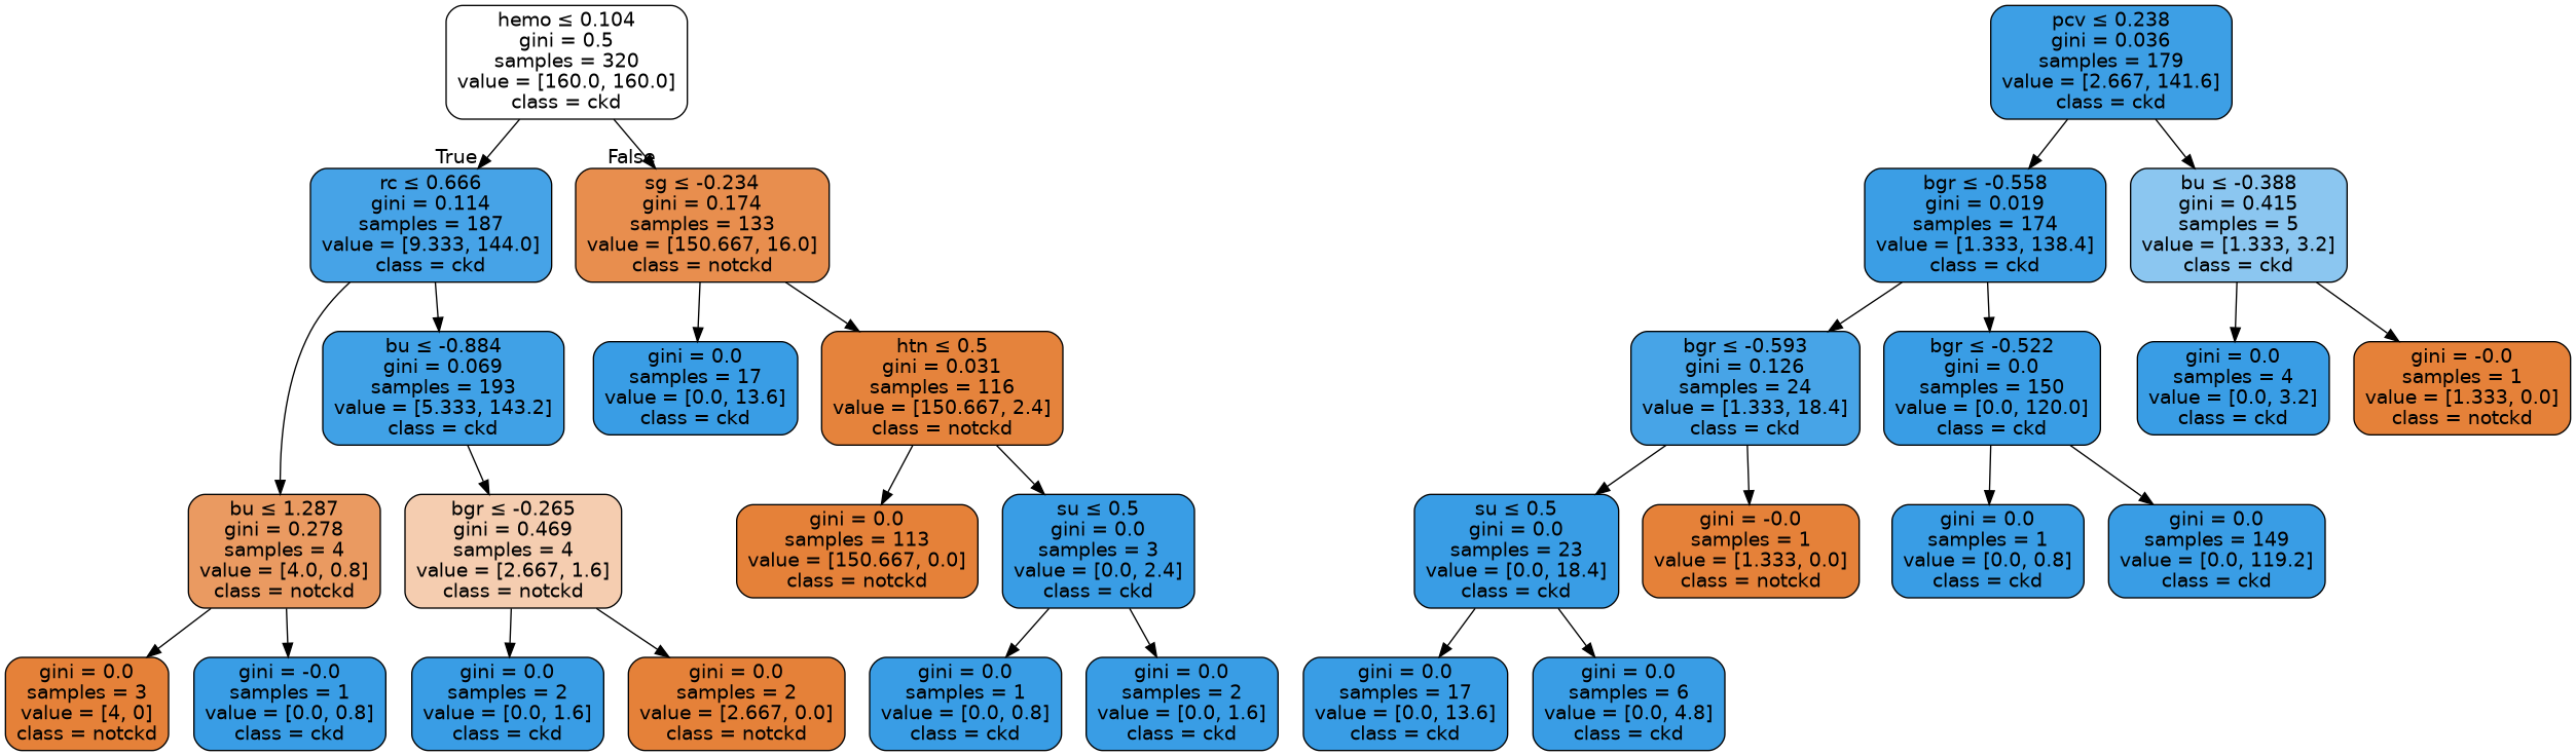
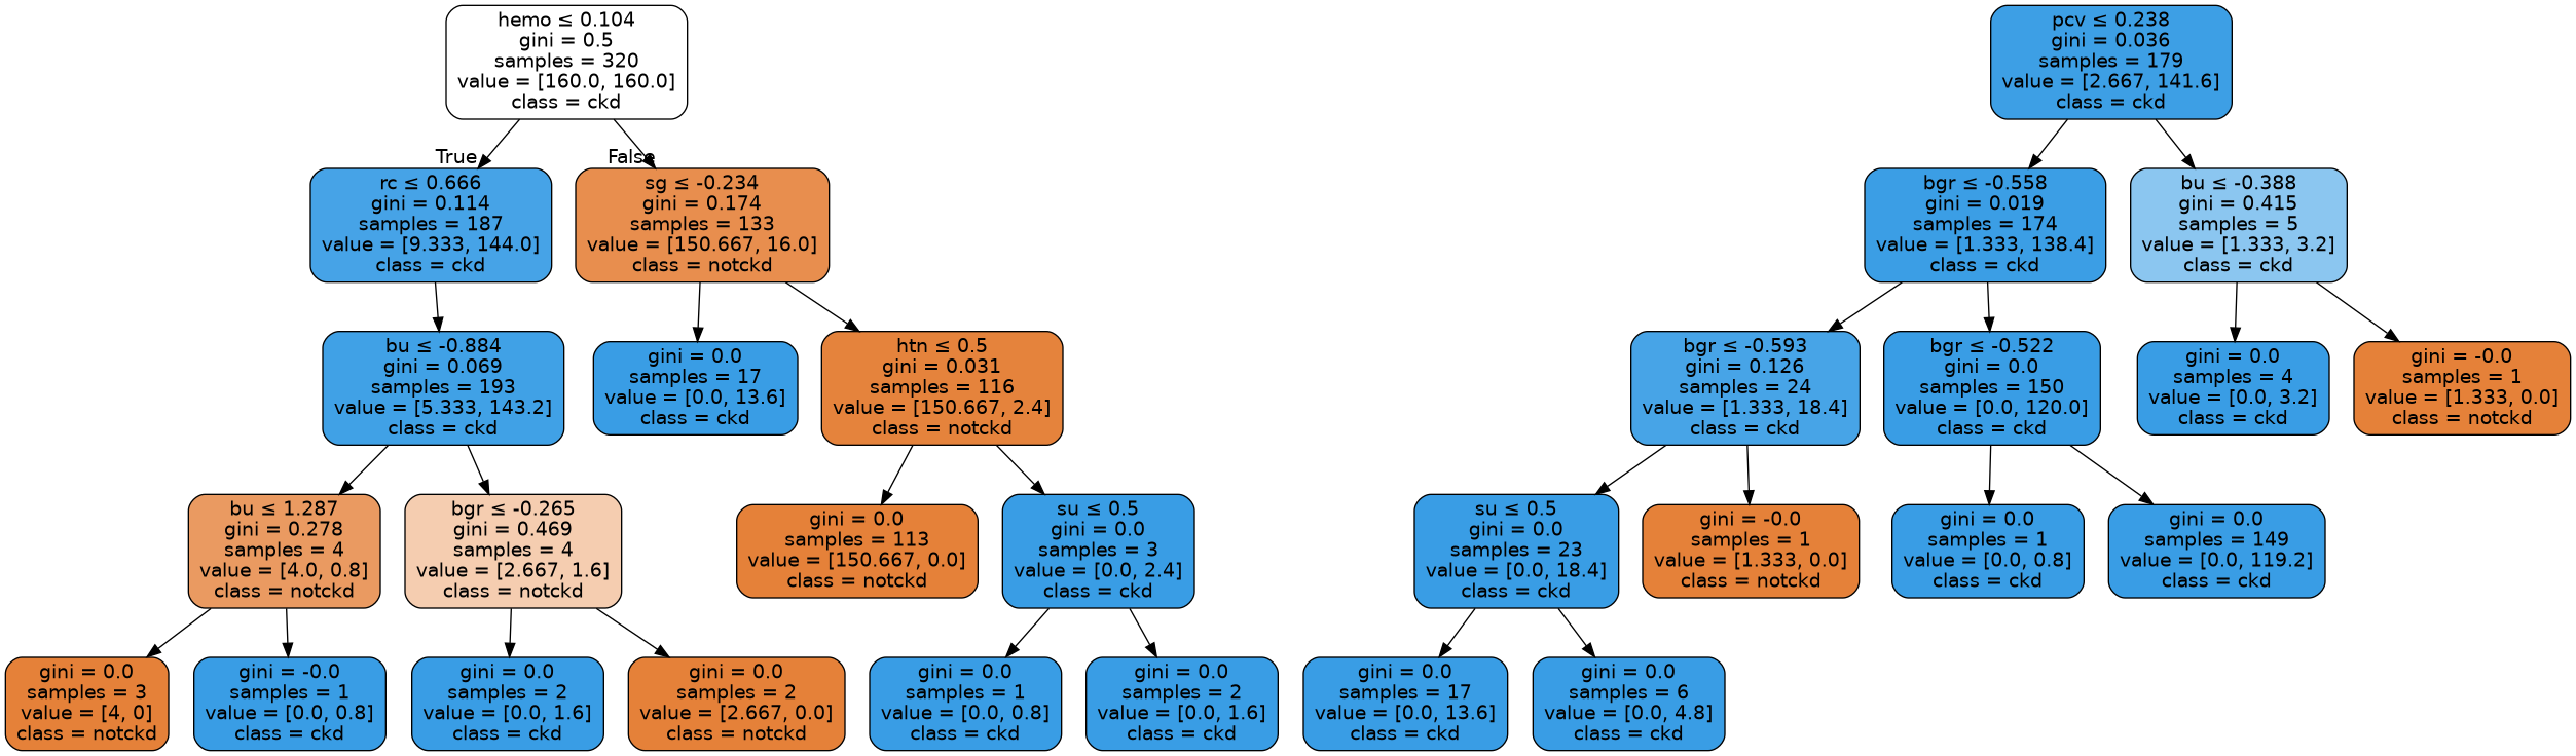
  digraph {
    node [color=black fillcolor="#399de5" fontname=helvetica shape=box style="filled, rounded"]
    edge [fontname=helvetica]
    n1 [fillcolor="#ffffff" label=<hemo &le; 0.104<br/>gini = 0.5<br/>samples = 320<br/>value = [160.0, 160.0]<br/>class = ckd>]
    n2 [fillcolor="#46a3e7" label=<rc &le; 0.666<br/>gini = 0.114<br/>samples = 187<br/>value = [9.333, 144.0]<br/>class = ckd>]
    n3 [fillcolor="#e88e4e" label=<sg &le; -0.234<br/>gini = 0.174<br/>samples = 133<br/>value = [150.667, 16.0]<br/>class = notckd>]
    n4 [fillcolor="#40a1e6" label=<bu &le; -0.884<br/>gini = 0.069<br/>samples = 193<br/>value = [5.333, 143.2]<br/>class = ckd>]
    n5 [fillcolor="#ea9a61" label=<bu &le; 1.287<br/>gini = 0.278<br/>samples = 4<br/>value = [4.0, 0.8]<br/>class = notckd>]
    n6 [label=<gini = 0.0<br/>samples = 17<br/>value = [0.0, 13.6]<br/>class = ckd>]
    n7 [fillcolor="#e5833c" label=<htn &le; 0.5<br/>gini = 0.031<br/>samples = 116<br/>value = [150.667, 2.4]<br/>class = notckd>]
    n8 [fillcolor="#f5cdb0" label=<bgr &le; -0.265<br/>gini = 0.469<br/>samples = 4<br/>value = [2.667, 1.6]<br/>class = notckd>]
    n9 [fillcolor="#e58139" label=<gini = 0.0<br/>samples = 3<br/>value = [4, 0]<br/>class = notckd>]
    n10 [label=<gini = -0.0<br/>samples = 1<br/>value = [0.0, 0.8]<br/>class = ckd>]
    n11 [label=<gini = 0.0<br/>samples = 2<br/>value = [0.0, 1.6]<br/>class = ckd>]
    n12 [fillcolor="#e58139" label=<gini = 0.0<br/>samples = 2<br/>value = [2.667, 0.0]<br/>class = notckd>]
    n13 [fillcolor="#3d9fe5" label=<pcv &le; 0.238<br/>gini = 0.036<br/>samples = 179<br/>value = [2.667, 141.6]<br/>class = ckd>]
    n14 [fillcolor="#3b9ee5" label=<bgr &le; -0.558<br/>gini = 0.019<br/>samples = 174<br/>value = [1.333, 138.4]<br/>class = ckd>]
    n15 [fillcolor="#8bc6f0" label=<bu &le; -0.388<br/>gini = 0.415<br/>samples = 5<br/>value = [1.333, 3.2]<br/>class = ckd>]
    n16 [fillcolor="#47a4e7" label=<bgr &le; -0.593<br/>gini = 0.126<br/>samples = 24<br/>value = [1.333, 18.4]<br/>class = ckd>]
    n17 [label=<bgr &le; -0.522<br/>gini = 0.0<br/>samples = 150<br/>value = [0.0, 120.0]<br/>class = ckd>]
    n18 [label=<gini = 0.0<br/>samples = 4<br/>value = [0.0, 3.2]<br/>class = ckd>]
    n19 [fillcolor="#e58139" label=<gini = -0.0<br/>samples = 1<br/>value = [1.333, 0.0]<br/>class = notckd>]
    n20 [label=<su &le; 0.5<br/>gini = 0.0<br/>samples = 23<br/>value = [0.0, 18.4]<br/>class = ckd>]
    n21 [fillcolor="#e58139" label=<gini = -0.0<br/>samples = 1<br/>value = [1.333, 0.0]<br/>class = notckd>]
    n22 [label=<gini = 0.0<br/>samples = 1<br/>value = [0.0, 0.8]<br/>class = ckd>]
    n23 [label=<gini = 0.0<br/>samples = 149<br/>value = [0.0, 119.2]<br/>class = ckd>]
    n24 [label=<gini = 0.0<br/>samples = 17<br/>value = [0.0, 13.6]<br/>class = ckd>]
    n25 [label=<gini = 0.0<br/>samples = 6<br/>value = [0.0, 4.8]<br/>class = ckd>]
    n26 [fillcolor="#e58139" label=<gini = 0.0<br/>samples = 113<br/>value = [150.667, 0.0]<br/>class = notckd>]
    n27 [label=<su &le; 0.5<br/>gini = 0.0<br/>samples = 3<br/>value = [0.0, 2.4]<br/>class = ckd>]
    n28 [label=<gini = 0.0<br/>samples = 1<br/>value = [0.0, 0.8]<br/>class = ckd>]
    n29 [label=<gini = 0.0<br/>samples = 2<br/>value = [0.0, 1.6]<br/>class = ckd>]
    n1 -> n2 [headlabel=True labelangle=45 labeldistance=2.5]
    n1 -> n3 [headlabel=False labelangle=-45 labeldistance=2.5]
    n2 -> n4
-   n2 -> n5
+   n4 -> n5
    n3 -> n6
    n3 -> n7
    n4 -> n8
    n5 -> n9
    n5 -> n10
    n7 -> n26
    n7 -> n27
    n8 -> n11
    n8 -> n12
    n13 -> n14
    n13 -> n15
    n14 -> n16
    n14 -> n17
    n15 -> n18
    n15 -> n19
    n16 -> n20
    n16 -> n21
    n17 -> n22
    n17 -> n23
    n20 -> n24
    n20 -> n25
    n27 -> n28
    n27 -> n29
  }
